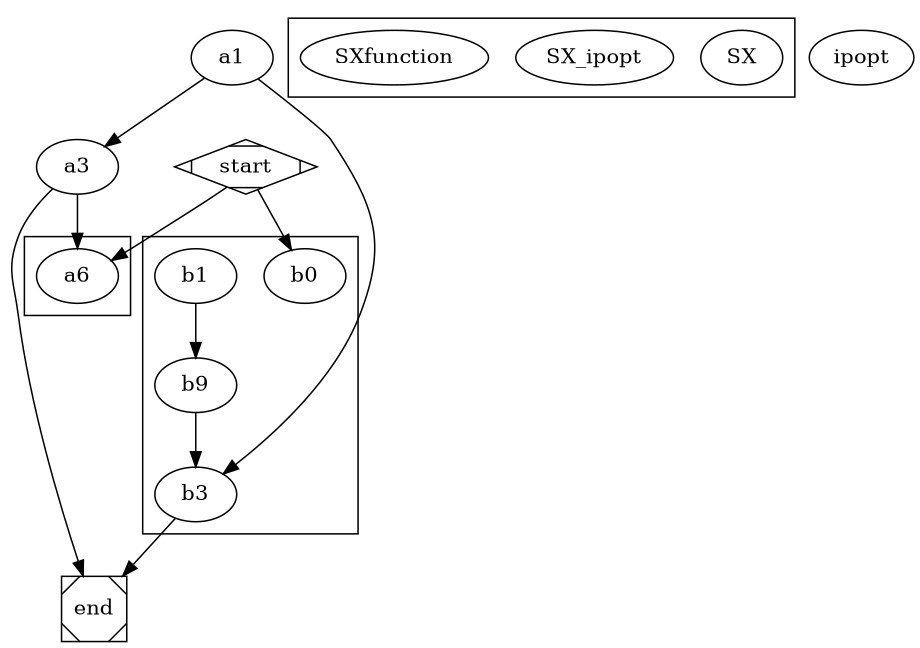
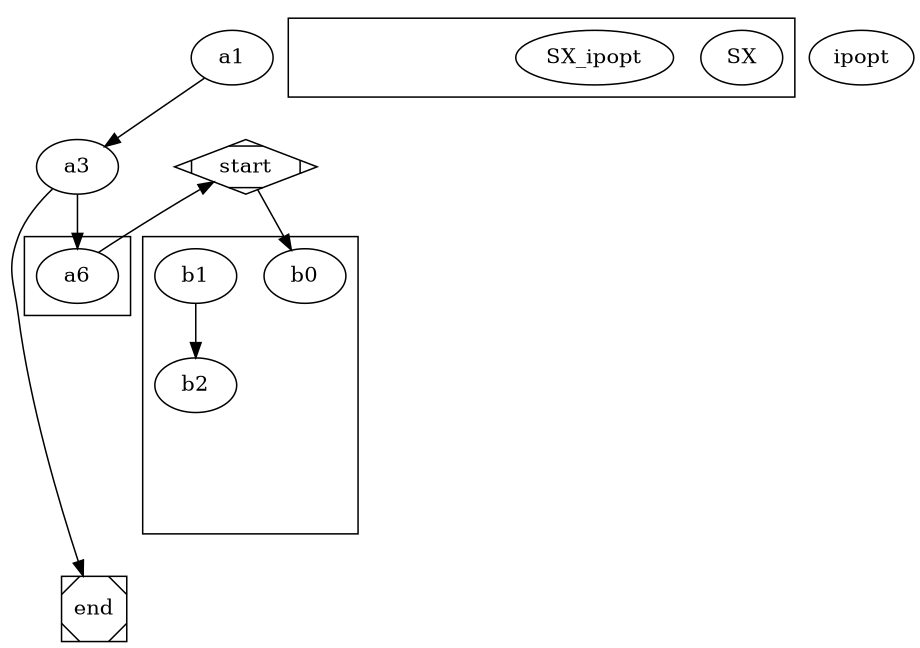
  digraph {
    b0
    b1
-   b2 [label=b9]
-   b3
+   b2
    n5 [label=a6]
    SX
    n7 [label=SX_ipopt]
-   SXfunction
    ipopt
    end [shape=Msquare]
    start [shape=Mdiamond]
    a3
    a1
    subgraph cluster_1 {
      b0
      b1
      b2
-     b3
    }
    subgraph cluster_2 {
      n5
    }
    subgraph cluster_3 {
      SX
      n7
-     SXfunction
    }
    subgraph sub_4 {
      ipopt
    }
    b1 -> b2
-   b2 -> b3
-   b3 -> end
    start -> b0
-   start -> n5
+   n5 -> start
    a3 -> n5
    a3 -> end
-   a1 -> b3
    a1 -> a3
  }
